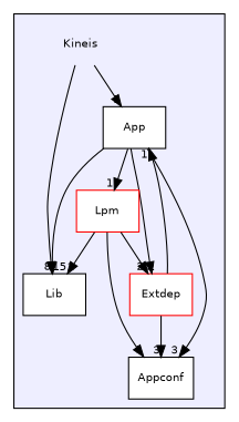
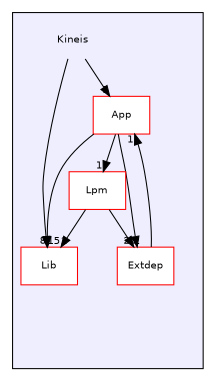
  digraph {
    compound=true
    node [color=red fontname=Helvetica fontsize=10 shape=box fillcolor=white style=filled]
    edge [headlabel=1 labeldistance=1.5 labelfontname=Helvetica labelfontsize=10]
    n1 [label=Kineis shape=plaintext fillcolor="" style=""]
-   n2 [color=black label=App]
-   n3 [label=Appconf color=""]
+   n2 [label=App]
    n4 [label=Extdep]
-   n5 [label=Lib color=""]
+   n5 [label=Lib]
    n6 [label=Lpm]
    subgraph cluster_1 {
      bgcolor="#eeeeff"
      pencolor=black
      n1
      n2
-     n3
      n4
      n5
      n6
    }
    n1 -> n2
    n1 -> n5 [headlabel=8]
-   n2 -> n3 [headlabel=3]
    n2 -> n4 [headlabel=25]
    n2 -> n5 [headlabel=15]
    n2 -> n6
    n4 -> n2
-   n4 -> n3 [headlabel=3]
-   n6 -> n3
    n6 -> n4 [headlabel=2]
    n6 -> n5 [headlabel=2]
  }
